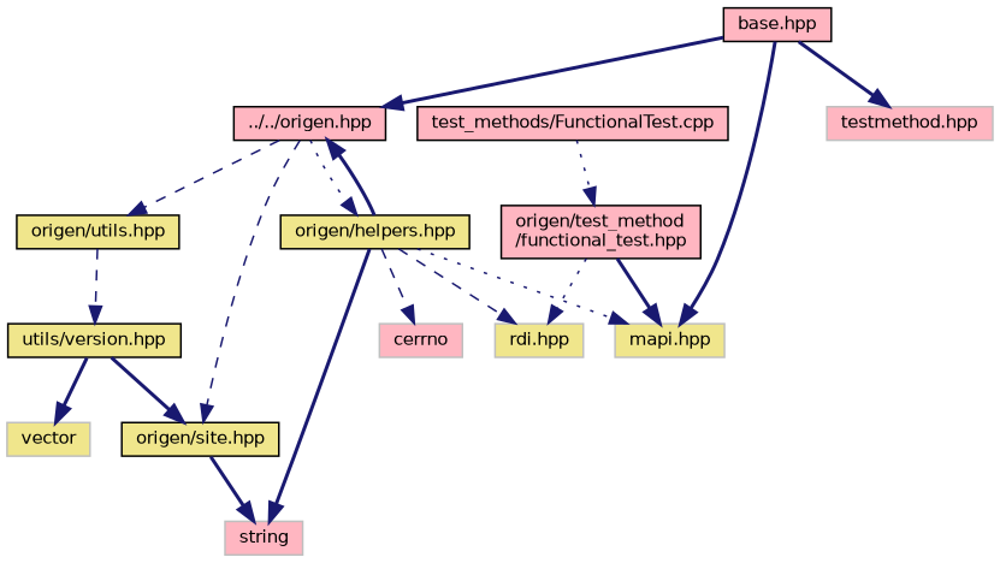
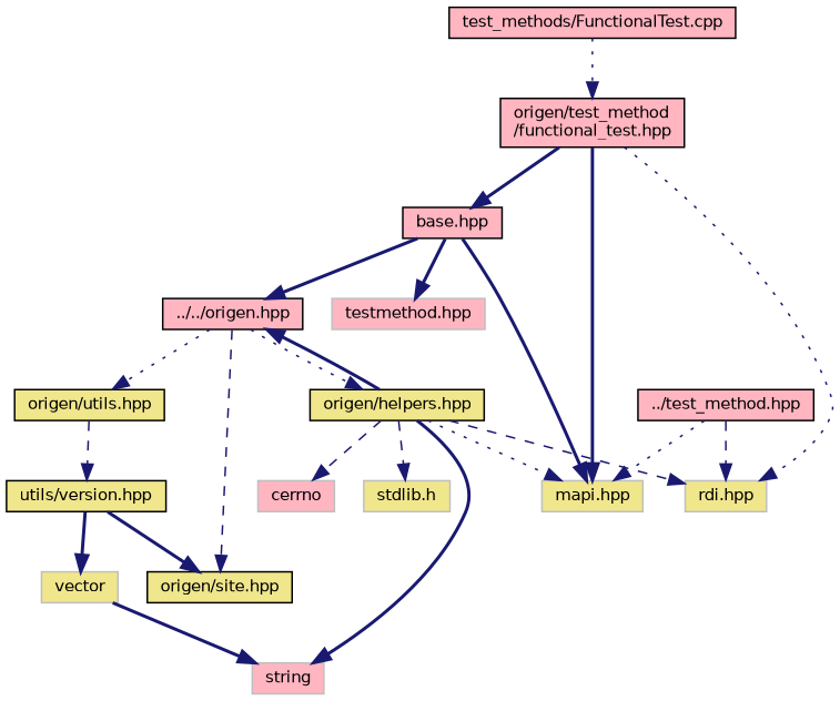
  digraph {
    node [color=black fillcolor=lightpink fontname=Helvetica fontsize=10 shape=record style=filled]
    edge [color=midnightblue fontname=Helvetica fontsize=10 labelfontname=Helvetica labelfontsize=10 style=bold]
    n1 [fontcolor=black height=0.2 label="test_methods/FunctionalTest.cpp" width=0.4]
    n2 [height=0.2 label="origen/test_method\l/functional_test.hpp" width=0.4]
    n3 [height=0.2 label="base.hpp" width=0.4]
    n4 [color=grey75 fillcolor=khaki height=0.2 label="mapi.hpp" width=0.4]
    n5 [color=grey75 fillcolor=khaki height=0.2 label="rdi.hpp" width=0.4]
    n6 [height=0.2 label="../../origen.hpp" width=0.4]
    n7 [color=grey75 height=0.2 label="testmethod.hpp" width=0.4]
    n8 [fillcolor=khaki height=0.2 label="origen/helpers.hpp" width=0.4]
    n9 [fillcolor=khaki height=0.2 label="origen/site.hpp" width=0.4]
    n10 [fillcolor=khaki height=0.2 label="origen/utils.hpp" width=0.4]
+   n11 [height=0.2 label="../test_method.hpp" width=0.4]
+   n12 [color=grey75 fillcolor=khaki height=0.2 label="stdlib.h" width=0.4]
    n13 [color=grey75 height=0.2 label=cerrno width=0.4]
    n14 [color=grey75 height=0.2 label=string width=0.4]
    n15 [fillcolor=khaki height=0.2 label="utils/version.hpp" width=0.4]
    n16 [color=grey75 fillcolor=khaki height=0.2 label=vector width=0.4]
    n1 -> n2 [style=dotted]
+   n2 -> n3
    n2 -> n4
    n2 -> n5 [style=dotted]
    n3 -> n4
    n3 -> n6
    n3 -> n7
    n6 -> n8 [style=dotted]
    n6 -> n9 [style=dashed]
-   n6 -> n10 [style=dashed]
+   n6 -> n10 [style=dotted]
    n8 -> n4 [style=dotted]
    n8 -> n5 [style=dashed]
    n8 -> n6
+   n8 -> n12 [style=dashed]
    n8 -> n13 [style=dashed]
    n8 -> n14
-   n9 -> n14
+   n16 -> n14
    n10 -> n15 [style=dashed]
+   n11 -> n4 [style=dotted]
+   n11 -> n5 [style=dashed]
    n15 -> n9
    n15 -> n16
  }
